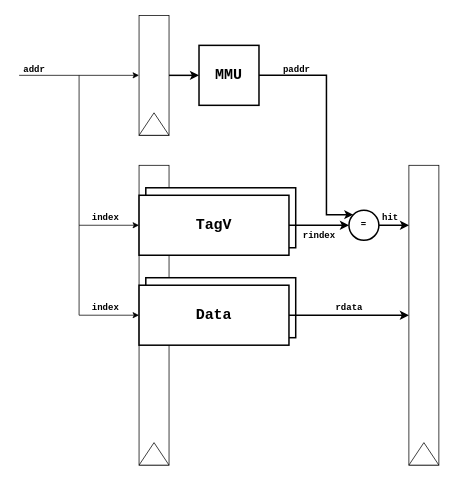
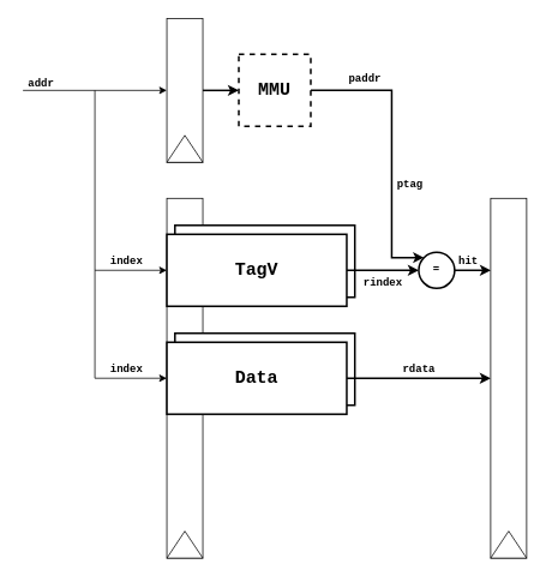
  <mxCell id="0" />
  <mxCell id="1" parent="0" />
  <mxCell id="2" value="" style="rounded=0;whiteSpace=wrap;html=1;fontFamily=Courier New;" parent="1" vertex="1"><mxGeometry x="185" y="220" width="40" height="400" as="geometry" /></mxCell>
  <mxCell id="3" value="TagV" style="rounded=0;whiteSpace=wrap;html=1;arcSize=8;strokeWidth=2;fontFamily=Courier New;" parent="1" vertex="1"><mxGeometry x="194" y="370" width="200" height="80" as="geometry" /></mxCell>
  <mxCell id="4" value="TagV" style="rounded=0;whiteSpace=wrap;html=1;arcSize=8;strokeWidth=2;fontFamily=Courier New;" parent="1" vertex="1"><mxGeometry x="194" y="250" width="200" height="80" as="geometry" /></mxCell>
  <mxCell id="5" value="" style="triangle;whiteSpace=wrap;html=1;rotation=-90;fontFamily=Courier New;" parent="1" vertex="1"><mxGeometry x="190" y="585" width="30" height="40" as="geometry" /></mxCell>
  <mxCell id="6" style="edgeStyle=orthogonalEdgeStyle;rounded=0;orthogonalLoop=1;jettySize=auto;html=1;exitX=1;exitY=0.5;exitDx=0;exitDy=0;entryX=0;entryY=0.5;entryDx=0;entryDy=0;strokeWidth=2;fontFamily=Courier New;" parent="1" source="7" target="17" edge="1"><mxGeometry relative="1" as="geometry" /></mxCell>
  <mxCell id="7" value="&lt;font style=&quot;font-size: 20px;&quot;&gt;&lt;b&gt;TagV&lt;/b&gt;&lt;/font&gt;" style="rounded=0;whiteSpace=wrap;html=1;arcSize=8;strokeWidth=2;fontFamily=Courier New;" parent="1" vertex="1"><mxGeometry x="185" y="260" width="200" height="80" as="geometry" /></mxCell>
  <mxCell id="8" style="edgeStyle=orthogonalEdgeStyle;rounded=0;orthogonalLoop=1;jettySize=auto;html=1;exitX=1;exitY=0.5;exitDx=0;exitDy=0;entryX=0;entryY=0.5;entryDx=0;entryDy=0;strokeWidth=2;" parent="1" source="9" target="10" edge="1"><mxGeometry relative="1" as="geometry" /></mxCell>
  <mxCell id="9" value="&lt;font style=&quot;font-size: 20px;&quot;&gt;&lt;b&gt;Data&lt;/b&gt;&lt;/font&gt;" style="rounded=0;whiteSpace=wrap;html=1;arcSize=9;strokeWidth=2;fontFamily=Courier New;" parent="1" vertex="1"><mxGeometry x="185" y="380" width="200" height="80" as="geometry" /></mxCell>
  <mxCell id="10" value="" style="rounded=0;whiteSpace=wrap;html=1;fontFamily=Courier New;" parent="1" vertex="1"><mxGeometry x="545" y="220" width="40" height="400" as="geometry" /></mxCell>
  <mxCell id="11" value="" style="triangle;whiteSpace=wrap;html=1;rotation=-90;fontFamily=Courier New;" parent="1" vertex="1"><mxGeometry x="550" y="585" width="30" height="40" as="geometry" /></mxCell>
  <mxCell id="12" style="edgeStyle=orthogonalEdgeStyle;rounded=0;orthogonalLoop=1;jettySize=auto;html=1;exitX=1;exitY=0.5;exitDx=0;exitDy=0;entryX=0;entryY=0;entryDx=0;entryDy=0;strokeWidth=2;fontFamily=Courier New;" parent="1" source="13" target="17" edge="1"><mxGeometry relative="1" as="geometry"><Array as="points"><mxPoint x="435" y="100" /><mxPoint x="435" y="286" /></Array></mxGeometry></mxCell>
- <mxCell id="13" value="&lt;font style=&quot;font-size: 20px;&quot;&gt;&lt;b&gt;MMU&lt;/b&gt;&lt;/font&gt;" style="whiteSpace=wrap;html=1;aspect=fixed;strokeWidth=2;fontFamily=Courier New;" parent="1" vertex="1"><mxGeometry x="265" y="60" width="80" height="80" as="geometry" /></mxCell>
+ <mxCell id="13" value="&lt;font style=&quot;font-size: 20px;&quot;&gt;&lt;b&gt;MMU&lt;/b&gt;&lt;/font&gt;" style="whiteSpace=wrap;html=1;aspect=fixed;strokeWidth=2;fontFamily=Courier New;dashed=1;" parent="1" vertex="1"><mxGeometry x="265" y="60" width="80" height="80" as="geometry" /></mxCell>
  <mxCell id="14" style="edgeStyle=orthogonalEdgeStyle;rounded=0;orthogonalLoop=1;jettySize=auto;html=1;exitX=1;exitY=0.5;exitDx=0;exitDy=0;entryX=0;entryY=0.5;entryDx=0;entryDy=0;strokeWidth=2;fontFamily=Courier New;" parent="1" source="15" target="13" edge="1"><mxGeometry relative="1" as="geometry" /></mxCell>
  <mxCell id="15" value="" style="rounded=0;whiteSpace=wrap;html=1;fontFamily=Courier New;" parent="1" vertex="1"><mxGeometry x="185" y="20" width="40" height="160" as="geometry" /></mxCell>
  <mxCell id="16" value="" style="triangle;whiteSpace=wrap;html=1;rotation=-90;fontFamily=Courier New;" parent="1" vertex="1"><mxGeometry x="190" y="145" width="30" height="40" as="geometry" /></mxCell>
  <mxCell id="17" value="&lt;b&gt;=&lt;/b&gt;" style="ellipse;whiteSpace=wrap;html=1;aspect=fixed;strokeWidth=2;fontFamily=Courier New;" parent="1" vertex="1"><mxGeometry x="465" y="280" width="40" height="40" as="geometry" /></mxCell>
  <mxCell id="18" value="" style="endArrow=classic;html=1;rounded=0;exitX=1;exitY=0.5;exitDx=0;exitDy=0;entryX=0.003;entryY=0.2;entryDx=0;entryDy=0;entryPerimeter=0;strokeWidth=2;fontFamily=Courier New;" parent="1" source="17" target="10" edge="1"><mxGeometry width="50" height="50" relative="1" as="geometry"><mxPoint x="505" y="290" as="sourcePoint" /><mxPoint x="555" y="240" as="targetPoint" /></mxGeometry></mxCell>
  <mxCell id="19" value="" style="endArrow=classic;html=1;rounded=0;entryX=0;entryY=0.5;entryDx=0;entryDy=0;fontFamily=Courier New;" parent="1" target="15" edge="1"><mxGeometry width="50" height="50" relative="1" as="geometry"><mxPoint x="25" as="sourcePoint" y="100" /><mxPoint x="75" y="50" as="targetPoint" /></mxGeometry></mxCell>
  <mxCell id="20" value="" style="endArrow=classic;html=1;rounded=0;entryX=0;entryY=0.5;entryDx=0;entryDy=0;edgeStyle=orthogonalEdgeStyle;fontFamily=Courier New;" parent="1" target="7" edge="1"><mxGeometry width="50" height="50" relative="1" as="geometry"><mxPoint x="105" as="sourcePoint" y="100" /><mxPoint x="155" y="150" as="targetPoint" /><Array as="points"><mxPoint x="105" y="300" /></Array></mxGeometry></mxCell>
  <mxCell id="21" value="" style="endArrow=classic;html=1;rounded=0;entryX=0;entryY=0.5;entryDx=0;entryDy=0;edgeStyle=orthogonalEdgeStyle;fontFamily=Courier New;" parent="1" edge="1"><mxGeometry width="50" height="50" relative="1" as="geometry"><mxPoint x="105" y="300" as="sourcePoint" /><mxPoint x="185" y="420" as="targetPoint" /><Array as="points"><mxPoint x="105" y="420" /></Array></mxGeometry></mxCell>
  <mxCell id="22" value="&lt;font&gt;&lt;b&gt;addr&lt;/b&gt;&lt;/font&gt;" style="text;html=1;align=center;verticalAlign=middle;resizable=0;points=[];autosize=1;strokeColor=none;fillColor=none;fontFamily=Courier New;" parent="1" vertex="1"><mxGeometry x="20" y="78" width="50" height="30" as="geometry" /></mxCell>
  <mxCell id="23" value="&lt;font&gt;&lt;b&gt;index&lt;/b&gt;&lt;/font&gt;" style="text;html=1;align=center;verticalAlign=middle;resizable=0;points=[];autosize=1;strokeColor=none;fillColor=none;fontFamily=Courier New;" parent="1" vertex="1"><mxGeometry x="110" y="275" width="60" height="30" as="geometry" /></mxCell>
  <mxCell id="24" value="&lt;font&gt;&lt;b&gt;index&lt;/b&gt;&lt;/font&gt;" style="text;html=1;align=center;verticalAlign=middle;resizable=0;points=[];autosize=1;strokeColor=none;fillColor=none;fontFamily=Courier New;" parent="1" vertex="1"><mxGeometry x="110" y="395" width="60" height="30" as="geometry" /></mxCell>
  <mxCell id="25" value="&lt;font&gt;&lt;b&gt;rdata&lt;/b&gt;&lt;/font&gt;" style="text;html=1;align=center;verticalAlign=middle;resizable=0;points=[];autosize=1;strokeColor=none;fillColor=none;fontFamily=Courier New;" parent="1" vertex="1"><mxGeometry x="435" y="395" width="60" height="30" as="geometry" /></mxCell>
- <mxCell id="26" value="&lt;font&gt;&lt;b&gt;paddr&lt;/b&gt;&lt;/font&gt;" style="text;html=1;align=center;verticalAlign=middle;resizable=0;points=[];autosize=1;strokeColor=none;fillColor=none;fontFamily=Courier New;" parent="1" vertex="1"><mxGeometry x="365" y="78" width="60" height="30" as="geometry" /></mxCell>
+ <mxCell id="26" value="&lt;font&gt;&lt;b&gt;paddr&lt;/b&gt;&lt;/font&gt;" style="text;html=1;align=center;verticalAlign=middle;resizable=0;points=[];autosize=1;strokeColor=none;fillColor=none;fontFamily=Courier New;" parent="1" vertex="1"><mxGeometry x="375" y="73" width="60" height="30" as="geometry" /></mxCell>
+ <mxCell id="27" value="&lt;font&gt;&lt;b&gt;ptag&lt;/b&gt;&lt;/font&gt;" style="text;html=1;align=center;verticalAlign=middle;resizable=0;points=[];autosize=1;strokeColor=none;fillColor=none;fontFamily=Courier New;" parent="1" vertex="1"><mxGeometry x="430" y="190" width="50" height="30" as="geometry" /></mxCell>
  <mxCell id="28" value="&lt;font&gt;&lt;b&gt;r&lt;/b&gt;&lt;/font&gt;&lt;b style=&quot;background-color: transparent; color: light-dark(rgb(0, 0, 0), rgb(255, 255, 255));&quot;&gt;index&lt;/b&gt;" style="text;html=1;align=center;verticalAlign=middle;resizable=0;points=[];autosize=1;strokeColor=none;fillColor=none;fontFamily=Courier New;" parent="1" vertex="1"><mxGeometry x="395" y="300" width="60" height="30" as="geometry" /></mxCell>
  <mxCell id="29" value="&lt;font&gt;&lt;b&gt;hit&lt;/b&gt;&lt;/font&gt;" style="text;html=1;align=center;verticalAlign=middle;resizable=0;points=[];autosize=1;strokeColor=none;fillColor=none;fontFamily=Courier New;" parent="1" vertex="1"><mxGeometry x="495" y="275" width="50" height="30" as="geometry" /></mxCell>
